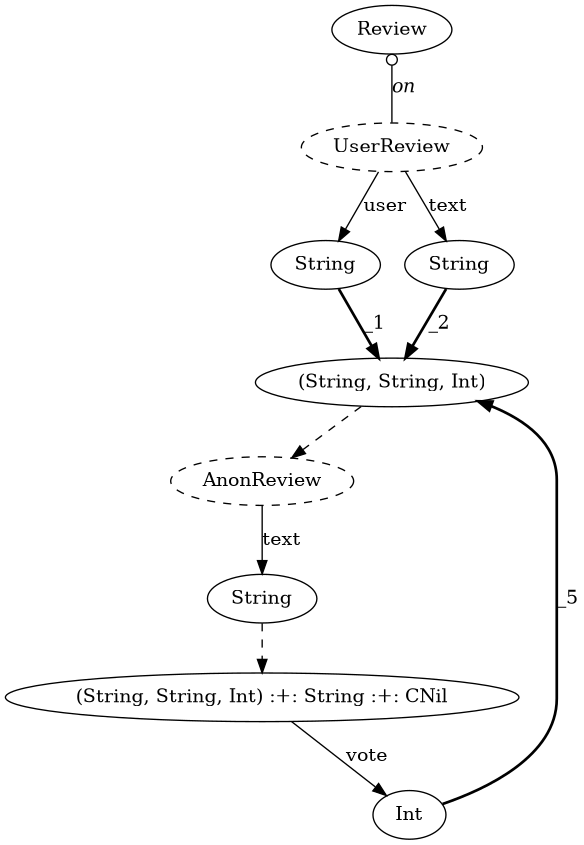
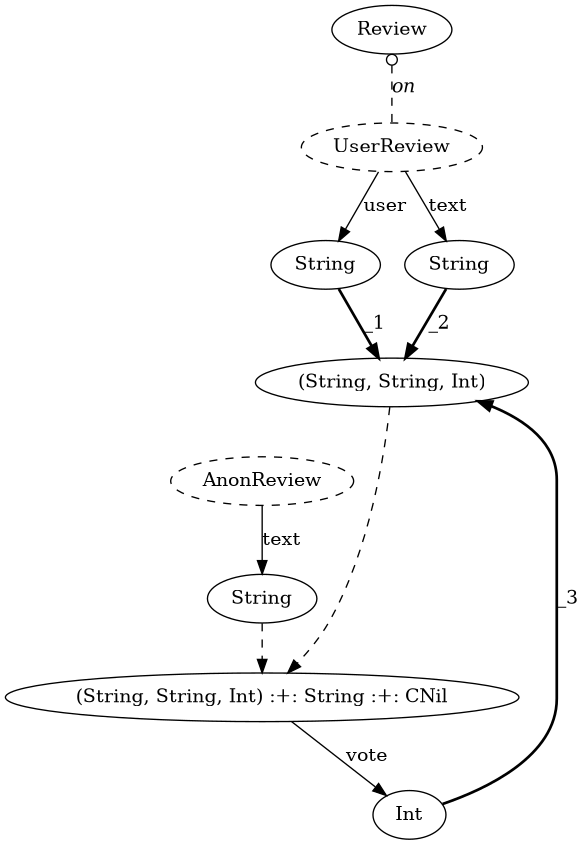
  digraph {
    edge [arrowtail=odot dir=forward style=solid]
    n1 [label=Review]
    n2 [label=UserReview style=dashed]
    n3 [label=String]
    n4 [label=String]
    n5 [label=AnonReview style=dashed]
    n6 [label=String]
    n7 [label="(String, String, Int)"]
    n8 [label=Int]
    n9 [label="(String, String, Int) :+: String :+: CNil"]
-   n1 -> n2 [dir=back label=<<i>on</i>>]
+   n1 -> n2 [dir=back label=<<i>on</i>> style=dashed]
    n2 -> n3 [label=user]
    n2 -> n4 [label=text]
    n3 -> n7 [label=_1 style=bold]
    n4 -> n7 [label=_2 style=bold]
    n5 -> n6 [label=text]
    n6 -> n9 [style=dashed]
-   n7 -> n5 [style=dashed]
-   n8 -> n7 [label=_5 style=bold]
+   n7 -> n9 [style=dashed]
+   n8 -> n7 [label=_3 style=bold]
    n9 -> n8 [label=vote]
  }
